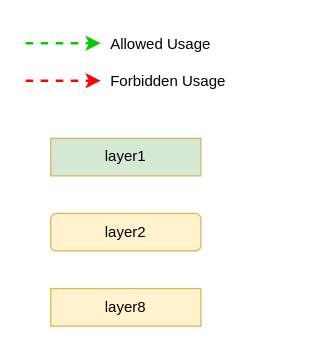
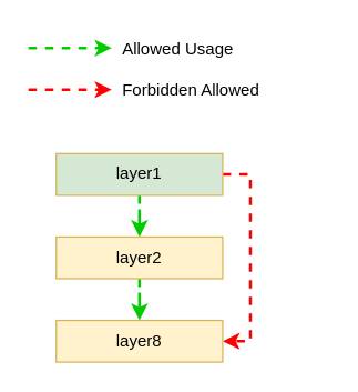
  <mxCell id="0" />
  <mxCell id="1" parent="0" />
+ <mxCell id="2" style="edgeStyle=orthogonalEdgeStyle;rounded=0;orthogonalLoop=1;jettySize=auto;html=1;entryX=0.5;entryY=0;entryDx=0;entryDy=0;dashed=1;strokeColor=#00CC00;strokeWidth=2;" edge="1" parent="1" source="4" target="6"><mxGeometry relative="1" as="geometry" /></mxCell>
+ <mxCell id="3" style="edgeStyle=orthogonalEdgeStyle;rounded=0;orthogonalLoop=1;jettySize=auto;html=1;entryX=1;entryY=0.5;entryDx=0;entryDy=0;dashed=1;strokeColor=#FF0000;strokeWidth=2;" edge="1" parent="1" source="4" target="7"><mxGeometry relative="1" as="geometry"><Array as="points"><mxPoint x="180" y="125" /><mxPoint x="180" y="245" /></Array></mxGeometry></mxCell>
  <mxCell id="4" value="layer1" style="rounded=0;whiteSpace=wrap;html=1;fillColor=#d5e8d4;strokeColor=#d6b656;" vertex="1" parent="1"><mxGeometry x="40" y="110" width="120" height="30" as="geometry" /></mxCell>
- <mxCell id="6" value="layer2" style="whiteSpace=wrap;html=1;fillColor=#fff2cc;strokeColor=#d6b656;rounded=1;" vertex="1" parent="1"><mxGeometry x="40" y="170" width="120" height="30" as="geometry" /></mxCell>
+ <mxCell id="5" style="edgeStyle=orthogonalEdgeStyle;rounded=0;orthogonalLoop=1;jettySize=auto;html=1;dashed=1;strokeColor=#00CC00;align=center;verticalAlign=middle;fontFamily=Helvetica;fontSize=11;fontColor=default;labelBackgroundColor=default;endArrow=classic;strokeWidth=2;" edge="1" parent="1" source="6" target="7"><mxGeometry relative="1" as="geometry" /></mxCell>
+ <mxCell id="6" value="layer2" style="rounded=0;whiteSpace=wrap;html=1;fillColor=#fff2cc;strokeColor=#d6b656;" vertex="1" parent="1"><mxGeometry x="40" y="170" width="120" height="30" as="geometry" /></mxCell>
  <mxCell id="7" value="layer8" style="rounded=0;whiteSpace=wrap;html=1;fillColor=#fff2cc;strokeColor=#d6b656;" vertex="1" parent="1"><mxGeometry x="40" y="230" width="120" height="30" as="geometry" /></mxCell>
  <mxCell id="8" style="edgeStyle=orthogonalEdgeStyle;rounded=0;orthogonalLoop=1;jettySize=auto;html=1;dashed=1;strokeColor=#00CC00;strokeWidth=2;" edge="1" parent="1"><mxGeometry relative="1" as="geometry"><mxPoint x="20" y="34" as="sourcePoint" /><mxPoint x="80" y="34" as="targetPoint" /></mxGeometry></mxCell>
  <mxCell id="9" style="edgeStyle=orthogonalEdgeStyle;rounded=0;orthogonalLoop=1;jettySize=auto;html=1;dashed=1;strokeColor=#FF0000;strokeWidth=2;" edge="1" parent="1"><mxGeometry relative="1" as="geometry"><mxPoint x="20" y="64" as="sourcePoint" /><mxPoint x="80" y="64" as="targetPoint" /></mxGeometry></mxCell>
  <mxCell id="10" value="Allowed Usage" style="text;html=1;align=left;verticalAlign=middle;whiteSpace=wrap;rounded=0;" vertex="1" parent="1"><mxGeometry x="86" y="20" width="150" height="30" as="geometry" /></mxCell>
- <mxCell id="11" value="Forbidden Usage" style="text;html=1;align=left;verticalAlign=middle;whiteSpace=wrap;rounded=0;" vertex="1" parent="1"><mxGeometry x="86" y="50" width="150" height="30" as="geometry" /></mxCell>
+ <mxCell id="11" value="Forbidden Allowed" style="text;html=1;align=left;verticalAlign=middle;whiteSpace=wrap;rounded=0;" vertex="1" parent="1"><mxGeometry x="86" y="50" width="150" height="30" as="geometry" /></mxCell>
